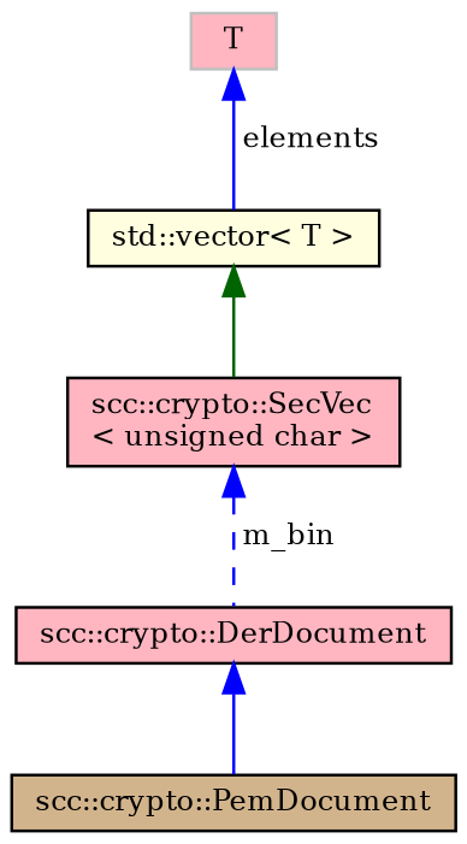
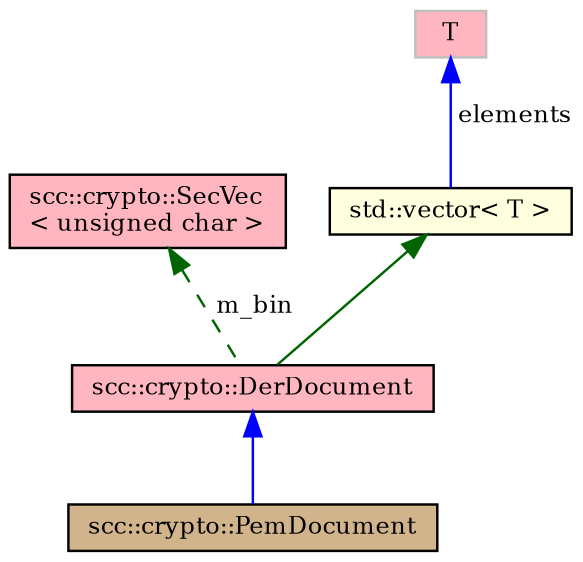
  digraph {
    fontname="DejaVu Serif"
    node [color=black fillcolor=lightpink fontname="DejaVu Serif" fontsize=10 shape=record style=filled]
    edge [color=blue dir=back fontname="DejaVu Serif" fontsize=10 labelfontname=Helvetica labelfontsize=10 style=solid]
    n1 [fillcolor=tan fontcolor=black height=0.2 label="scc::crypto::PemDocument" width=0.4]
    n2 [height=0.2 label="scc::crypto::DerDocument" width=0.4]
    n3 [height=0.2 label="scc::crypto::SecVec\l\< unsigned char \>" width=0.4]
    n4 [fillcolor=lightyellow height=0.2 label="std::vector\< T \>" width=0.4]
    n5 [color=grey75 height=0.2 label=T width=0.4]
    n2 -> n1
-   n3 -> n2 [label=" m_bin" style=dashed]
-   n4 -> n3 [color=darkgreen]
+   n3 -> n2 [color=darkgreen label=" m_bin" style=dashed]
+   n4 -> n2 [color=darkgreen]
    n5 -> n4 [label=" elements"]
  }
